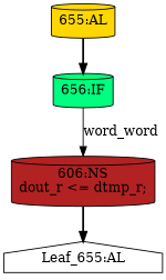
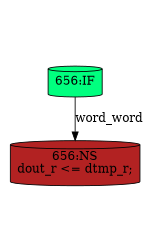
  strict digraph {
    node [shape=cylinder statements="[]" style=filled]
    edge [arrowhead=normal cond="[]" lineno=None style=bold]
    n1 [ast="<pyverilog.vparser.ast.IfStatement object at 0x7fa020e2f9d0>" fillcolor=springgreen label="656:IF" typ=IfStatement]
-   n2 [ast="<pyverilog.vparser.ast.NonblockingSubstitution object at 0x7fa020e2fa10>" fillcolor=firebrick label="606:NS\ndout_r <= dtmp_r;" statements="[<pyverilog.vparser.ast.NonblockingSubstitution object at 0x7fa020e2fa10>]" typ=NonblockingSubstitution]
-   n3 [def_var="['dout_r']" label="Leaf_655:AL" shape=house statements="" style=""]
-   n4 [ast="<pyverilog.vparser.ast.Always object at 0x7fa020e2fb90>" clk_sens=True fillcolor=gold label="655:AL" sens="['clk']" typ=Always use_var="['word_done', 'dtmp_r']"]
+   n2 [ast="<pyverilog.vparser.ast.NonblockingSubstitution object at 0x7fa020e2fa10>" fillcolor=firebrick label="656:NS\ndout_r <= dtmp_r;" statements="[<pyverilog.vparser.ast.NonblockingSubstitution object at 0x7fa020e2fa10>]" typ=NonblockingSubstitution]
    n1 -> n2 [cond="['word_done']" label=word_word lineno=656 style=solid]
-   n2 -> n3
-   n4 -> n1
  }
